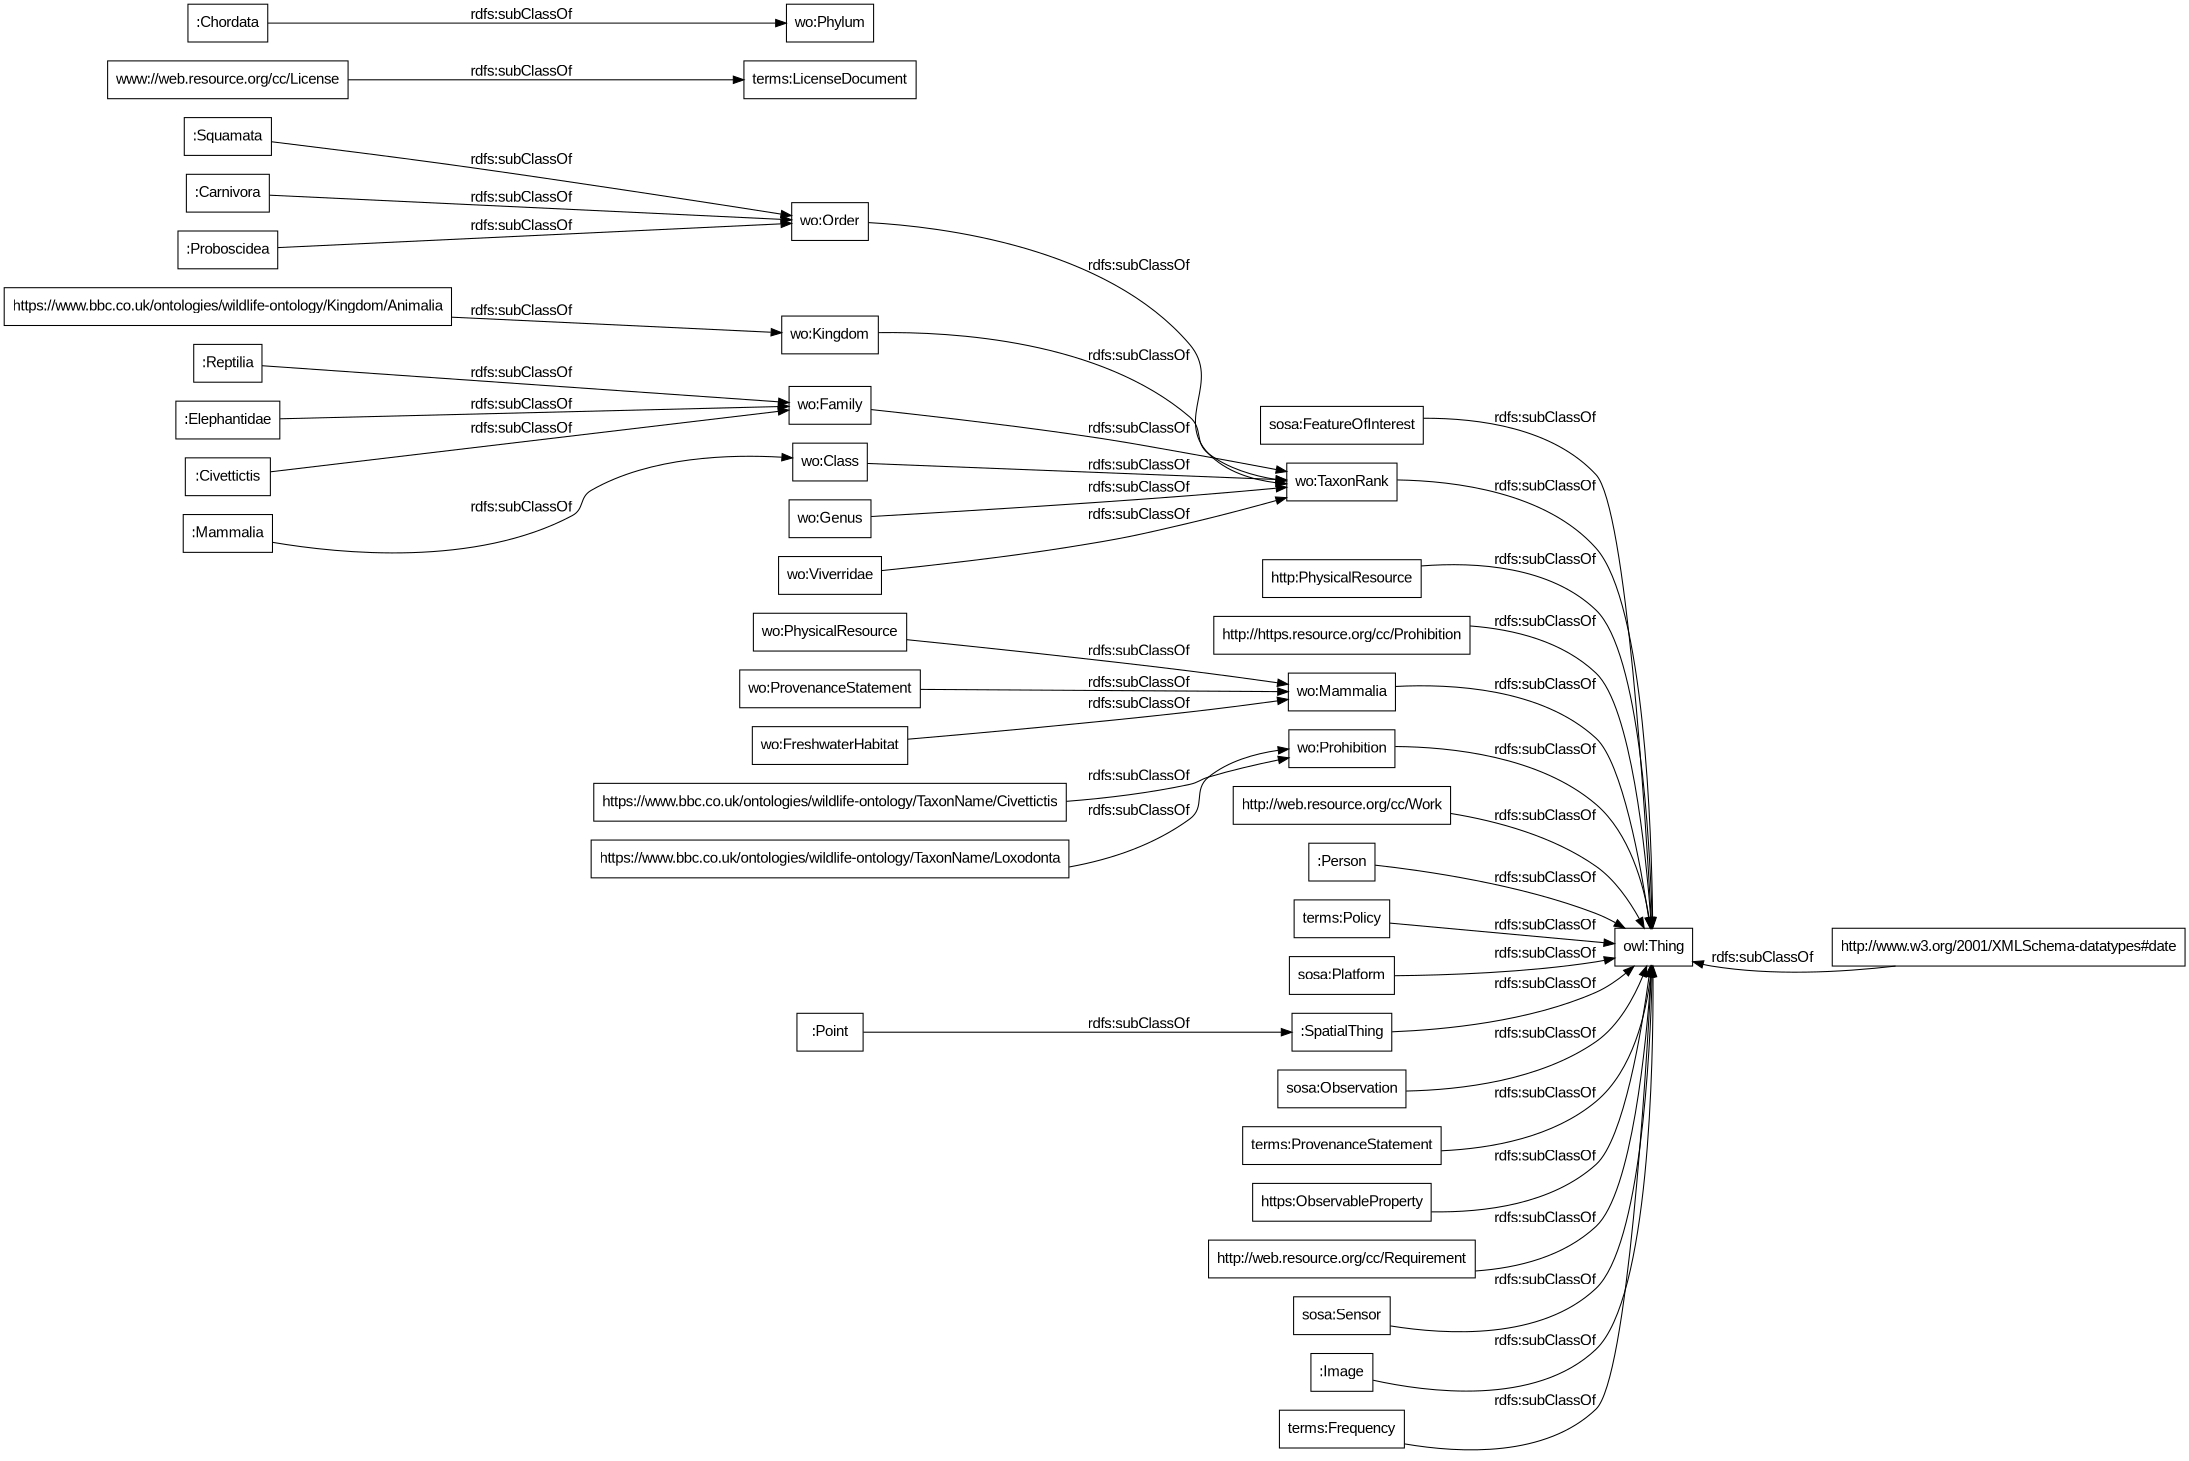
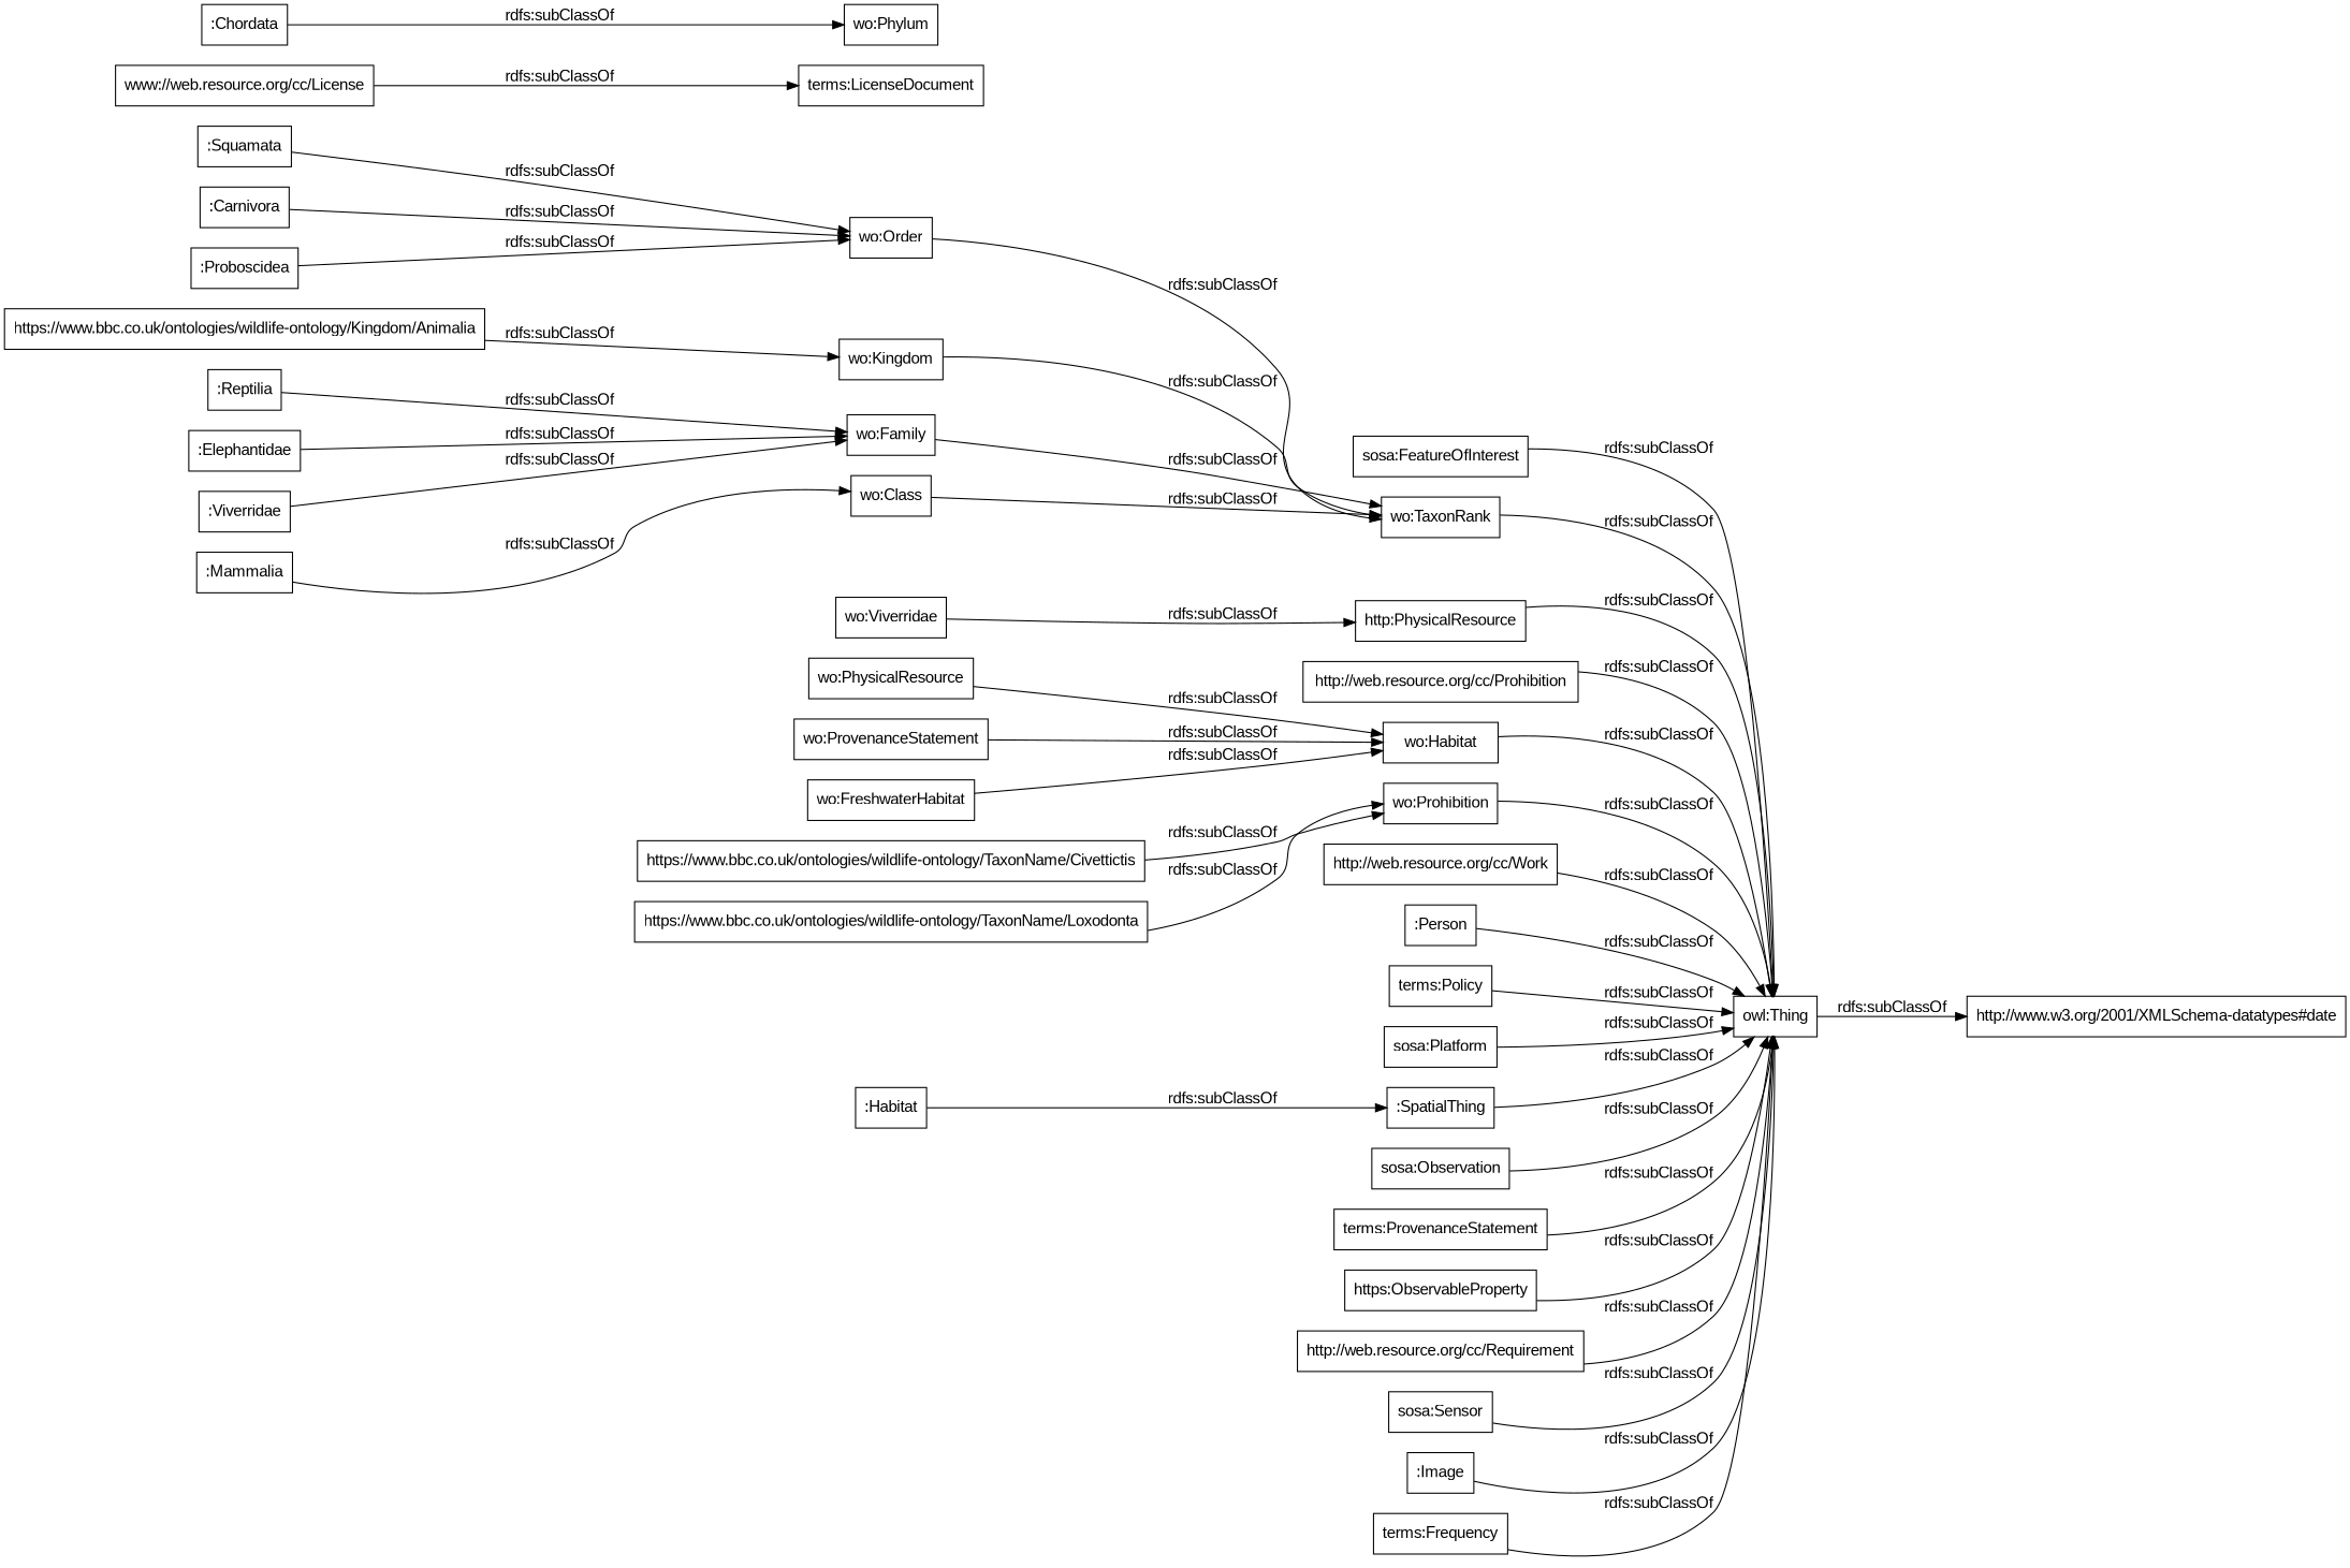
  digraph {
    fontname="Liberation Sans"
    rankdir=LR
    node [color=black fontname="Liberation Sans" shape=rectangle]
    edge [fontname="Liberation Sans"]
    "sosa:FeatureOfInterest"
    "owl:Thing"
    ":Squamata"
    "wo:Order"
    "wo:TaxonRank"
-   "http://web.resource.org/cc/Prohibition" [label="http://https.resource.org/cc/Prohibition"]
+   "http://web.resource.org/cc/Prohibition"
    n7 [label="www://web.resource.org/cc/License"]
    "terms:LicenseDocument"
    n9 [label="http:PhysicalResource"]
    "wo:Kingdom"
    ":Reptilia"
    "wo:Family"
    "wo:Class"
    "https://www.bbc.co.uk/ontologies/wildlife-ontology/Kingdom/Animalia"
    n15 [label="wo:PhysicalResource"]
-   "wo:Habitat" [label="wo:Mammalia"]
+   "wo:Habitat"
    ":Carnivora"
    ":Proboscidea"
    n19 [label="wo:ProvenanceStatement"]
    n20 [label="wo:Prohibition"]
    "https://www.bbc.co.uk/ontologies/wildlife-ontology/TaxonName/Civettictis"
-   "wo:Genus"
    "http://web.resource.org/cc/Work"
    ":Person"
    ":Mammalia"
    "wo:FreshwaterHabitat"
    ":Elephantidae"
    "terms:Policy"
    "sosa:Platform"
    ":SpatialThing"
    "sosa:Observation"
    "http://www.w3.org/2001/XMLSchema-datatypes#date"
    "terms:ProvenanceStatement"
    ":Chordata"
    "wo:Phylum"
    "https://www.bbc.co.uk/ontologies/wildlife-ontology/TaxonName/Loxodonta"
    n37 [label="https:ObservableProperty"]
    "http://web.resource.org/cc/Requirement"
    "sosa:Sensor"
    ":Image"
    "terms:Frequency"
    n42 [label="wo:Viverridae"]
-   ":Point"
-   ":Viverridae" [label=":Civettictis"]
+   ":Point" [label=":Habitat"]
+   ":Viverridae"
    "sosa:FeatureOfInterest" -> "owl:Thing" [label="rdfs:subClassOf"]
    ":Squamata" -> "wo:Order" [label="rdfs:subClassOf"]
    "wo:Order" -> "wo:TaxonRank" [label="rdfs:subClassOf"]
    "wo:TaxonRank" -> "owl:Thing" [label="rdfs:subClassOf"]
    "http://web.resource.org/cc/Prohibition" -> "owl:Thing" [label="rdfs:subClassOf"]
    n7 -> "terms:LicenseDocument" [label="rdfs:subClassOf"]
    n9 -> "owl:Thing" [label="rdfs:subClassOf"]
    "wo:Kingdom" -> "wo:TaxonRank" [label="rdfs:subClassOf"]
    ":Reptilia" -> "wo:Family" [label="rdfs:subClassOf"]
    "wo:Family" -> "wo:TaxonRank" [label="rdfs:subClassOf"]
    "wo:Class" -> "wo:TaxonRank" [label="rdfs:subClassOf"]
    "https://www.bbc.co.uk/ontologies/wildlife-ontology/Kingdom/Animalia" -> "wo:Kingdom" [label="rdfs:subClassOf"]
    n15 -> "wo:Habitat" [label="rdfs:subClassOf"]
    "wo:Habitat" -> "owl:Thing" [label="rdfs:subClassOf"]
    ":Carnivora" -> "wo:Order" [label="rdfs:subClassOf"]
    ":Proboscidea" -> "wo:Order" [label="rdfs:subClassOf"]
    n19 -> "wo:Habitat" [label="rdfs:subClassOf"]
    n20 -> "owl:Thing" [label="rdfs:subClassOf"]
    "https://www.bbc.co.uk/ontologies/wildlife-ontology/TaxonName/Civettictis" -> n20 [label="rdfs:subClassOf"]
-   "wo:Genus" -> "wo:TaxonRank" [label="rdfs:subClassOf"]
    "http://web.resource.org/cc/Work" -> "owl:Thing" [label="rdfs:subClassOf"]
    ":Person" -> "owl:Thing" [label="rdfs:subClassOf"]
    ":Mammalia" -> "wo:Class" [label="rdfs:subClassOf"]
    "wo:FreshwaterHabitat" -> "wo:Habitat" [label="rdfs:subClassOf"]
    ":Elephantidae" -> "wo:Family" [label="rdfs:subClassOf"]
    "terms:Policy" -> "owl:Thing" [label="rdfs:subClassOf"]
    "sosa:Platform" -> "owl:Thing" [label="rdfs:subClassOf"]
    ":SpatialThing" -> "owl:Thing" [label="rdfs:subClassOf"]
    "sosa:Observation" -> "owl:Thing" [label="rdfs:subClassOf"]
-   "http://www.w3.org/2001/XMLSchema-datatypes#date" -> "owl:Thing" [label="rdfs:subClassOf"]
+   "owl:Thing" -> "http://www.w3.org/2001/XMLSchema-datatypes#date" [label="rdfs:subClassOf"]
    "terms:ProvenanceStatement" -> "owl:Thing" [label="rdfs:subClassOf"]
    ":Chordata" -> "wo:Phylum" [label="rdfs:subClassOf"]
    "https://www.bbc.co.uk/ontologies/wildlife-ontology/TaxonName/Loxodonta" -> n20 [label="rdfs:subClassOf"]
    n37 -> "owl:Thing" [label="rdfs:subClassOf"]
    "http://web.resource.org/cc/Requirement" -> "owl:Thing" [label="rdfs:subClassOf"]
    "sosa:Sensor" -> "owl:Thing" [label="rdfs:subClassOf"]
    ":Image" -> "owl:Thing" [label="rdfs:subClassOf"]
    "terms:Frequency" -> "owl:Thing" [label="rdfs:subClassOf"]
-   n42 -> "wo:TaxonRank" [label="rdfs:subClassOf"]
+   n42 -> n9 [label="rdfs:subClassOf"]
    ":Point" -> ":SpatialThing" [label="rdfs:subClassOf"]
    ":Viverridae" -> "wo:Family" [label="rdfs:subClassOf"]
  }
